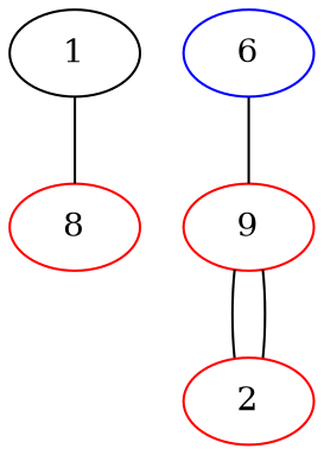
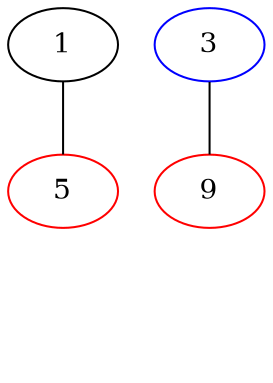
  graph {
    node [color=red]
    1 [color=""]
-   5 [label=8]
+   5
    n3 [label=9]
-   2
-   6 [color=blue]
+   6 [color=blue label=3]
    1 -- 5
-   n3 -- 2
-   2 -- n3
    6 -- n3
  }
